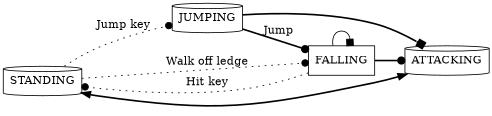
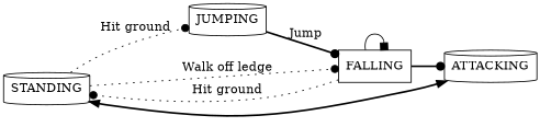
  digraph {
    rankdir=LR
    splines=true
    node [shape=cylinder]
    edge [arrowhead=dot style=bold]
    n1 [label=STANDING]
    n2 [label=FALLING shape=box]
    n3 [label=JUMPING]
    n4 [label=ATTACKING]
    n1 -> n2 [label="Walk off ledge" style=dotted]
-   n1 -> n3 [label="Jump key" style=dotted]
+   n1 -> n3 [label="Hit ground" style=dotted]
    n1 -> n4 [dir=both arrowhead=""]
-   n2 -> n1 [label="Hit key" style=dotted]
+   n2 -> n1 [label="Hit ground" style=dotted]
    n2 -> n2 [arrowhead=box style=solid]
    n2 -> n4
    n3 -> n2 [label=Jump]
-   n3 -> n4 [arrowhead=box]
  }
